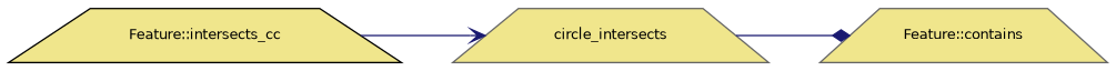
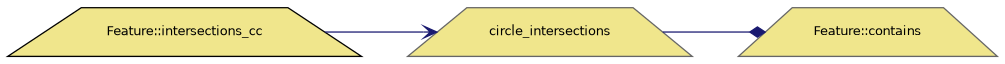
  digraph {
    rankdir=LR
    node [color=gray40 fillcolor=khaki fontname=Helvetica fontsize=10 shape=trapezium style=filled]
    edge [color=midnightblue fontname=Helvetica fontsize=10 labelfontname=Helvetica labelfontsize=10 style=solid]
-   n1 [color=black fontcolor=black height=0.2 label="Feature::intersects_cc" width=0.4]
-   n2 [height=0.2 label=circle_intersects width=0.4]
+   n1 [color=black fontcolor=black height=0.2 label="Feature::intersections_cc" width=0.4]
+   n2 [height=0.2 label=circle_intersections width=0.4]
    n3 [height=0.2 label="Feature::contains" width=0.4]
    n1 -> n2 [arrowhead=vee]
    n2 -> n3 [arrowhead=diamond]
  }
